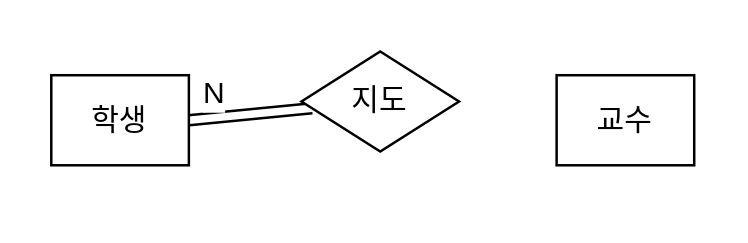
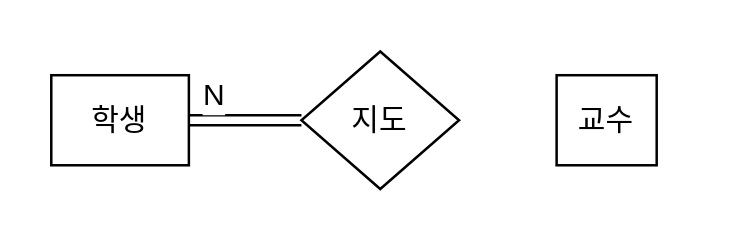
  <mxCell id="0" />
  <mxCell id="1" parent="0" />
  <mxCell id="2" value="" style="edgeStyle=none;curved=1;rounded=0;orthogonalLoop=1;jettySize=auto;html=1;fontSize=12;endArrow=none;startFill=0;shape=link;exitX=1;exitY=0.5;exitDx=0;exitDy=0;" parent="1" source="5" target="4" edge="1"><mxGeometry relative="1" as="geometry" /></mxCell>
  <mxCell id="3" value="N" style="edgeLabel;html=1;align=center;verticalAlign=middle;resizable=0;points=[];fontSize=12;" parent="2" vertex="1" connectable="0"><mxGeometry x="-0.414" y="2" relative="1" as="geometry"><mxPoint x="-4" y="-8" as="offset" /></mxGeometry></mxCell>
- <mxCell id="4" value="지도" style="rhombus;whiteSpace=wrap;html=1;" parent="1" vertex="1"><mxGeometry x="120" y="20" width="63" height="40" as="geometry" /></mxCell>
+ <mxCell id="4" value="지도" style="rhombus;whiteSpace=wrap;html=1;" parent="1" vertex="1"><mxGeometry x="120" y="20" width="63" height="55" as="geometry" /></mxCell>
  <mxCell id="5" value="학생" style="rounded=0;whiteSpace=wrap;html=1;" vertex="1" parent="1"><mxGeometry x="20" y="29.5" width="55" height="36" as="geometry" /></mxCell>
- <mxCell id="6" value="교수" style="rounded=0;whiteSpace=wrap;html=1;" vertex="1" parent="1"><mxGeometry x="222" y="29.5" width="55" height="36" as="geometry" /></mxCell>
+ <mxCell id="6" value="교수" style="rounded=0;whiteSpace=wrap;html=1;" vertex="1" parent="1"><mxGeometry x="222" y="29.5" width="40" height="36" as="geometry" /></mxCell>
